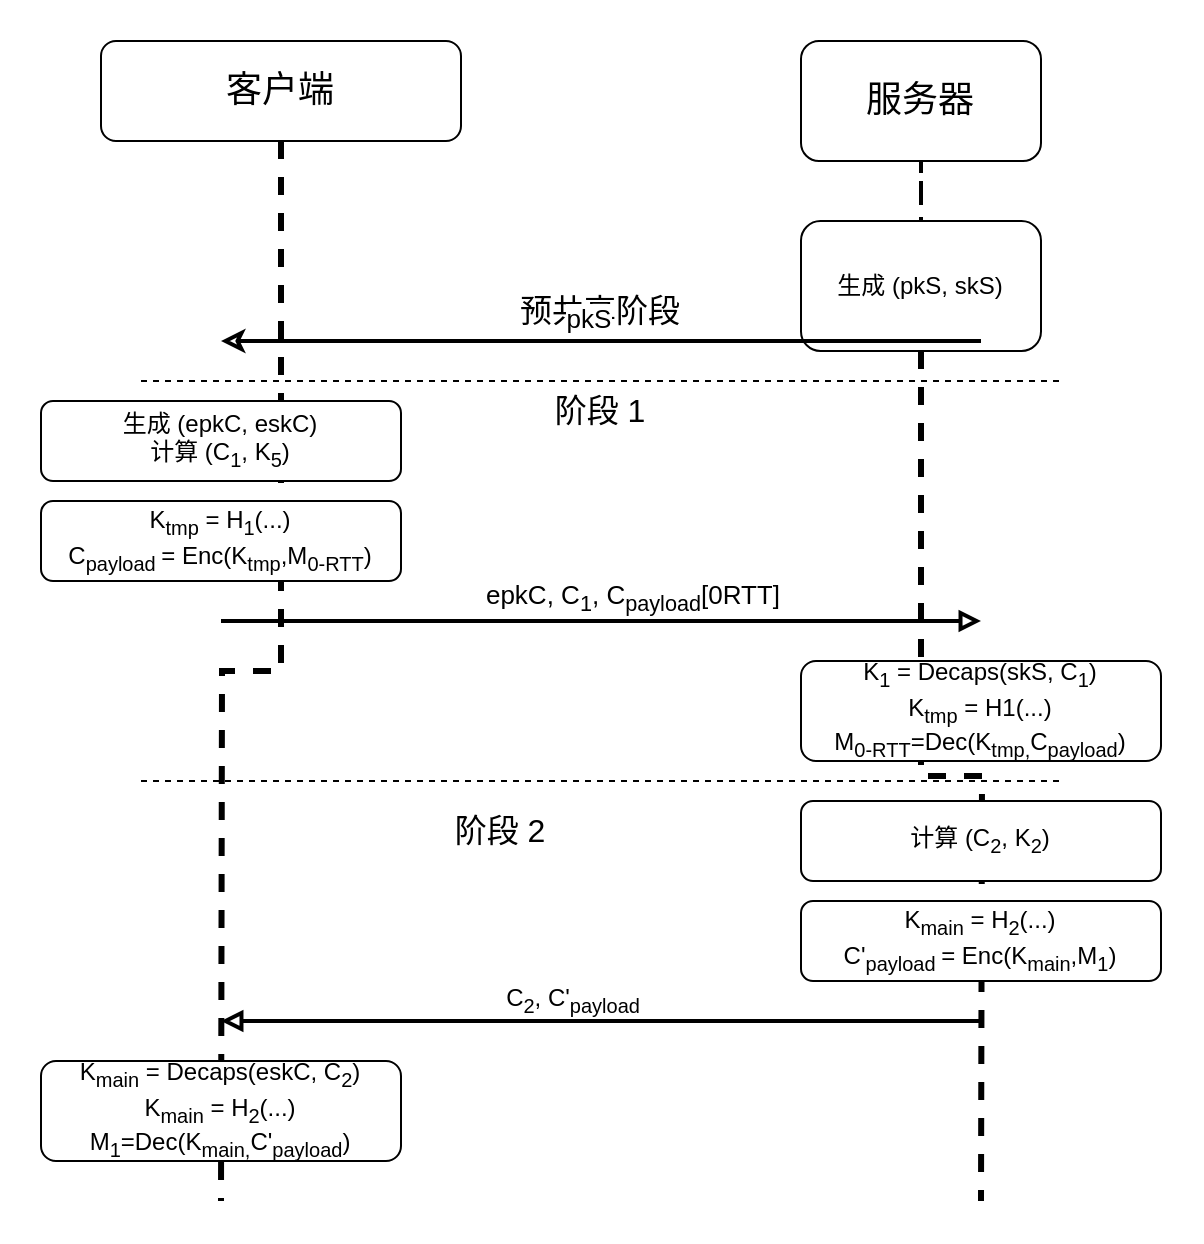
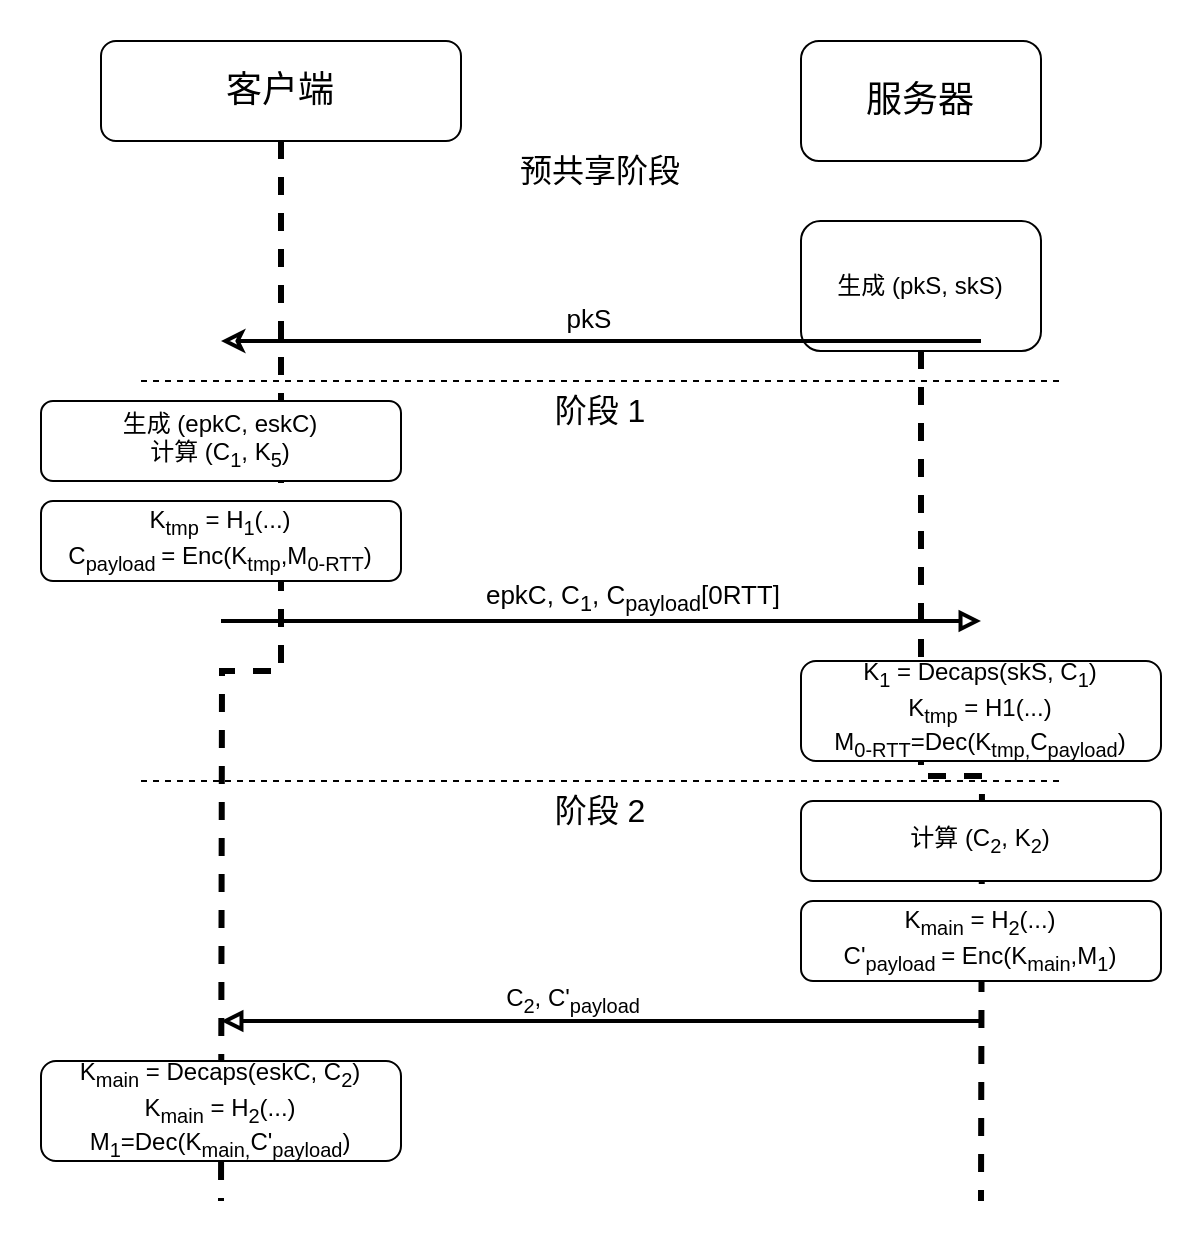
  <mxCell id="0" />
  <mxCell id="1" parent="0" />
  <mxCell id="2" style="edgeStyle=orthogonalEdgeStyle;rounded=0;orthogonalLoop=1;jettySize=auto;html=1;dashed=1;endArrow=none;startFill=0;strokeWidth=3;" parent="1" source="3" edge="1"><mxGeometry relative="1" as="geometry"><mxPoint x="110" y="600" as="targetPoint" /></mxGeometry></mxCell>
  <mxCell id="3" value="&lt;font&gt;客户端&lt;/font&gt;" style="rounded=1;whiteSpace=wrap;html=1;fontSize=18;" parent="1" vertex="1"><mxGeometry x="50" y="20" width="180" height="50" as="geometry" /></mxCell>
  <mxCell id="4" value="&lt;font&gt;服务器&lt;/font&gt;" style="rounded=1;whiteSpace=wrap;html=1;fontSize=18;" parent="1" vertex="1"><mxGeometry x="400" y="20" width="120" height="60" as="geometry" /></mxCell>
- <mxCell id="5" value="预共享阶段" style="text;html=1;align=center;verticalAlign=middle;whiteSpace=wrap;rounded=0;fontSize=16;" parent="1" vertex="1"><mxGeometry x="240" y="140" width="120" height="30" as="geometry" /></mxCell>
- <mxCell id="6" value="" style="edgeStyle=orthogonalEdgeStyle;rounded=0;orthogonalLoop=1;jettySize=auto;html=1;strokeWidth=2;endArrow=none;startFill=0;dashed=1;" parent="1" source="4" target="7" edge="1"><mxGeometry relative="1" as="geometry"><mxPoint x="490" y="600" as="targetPoint" /><mxPoint x="490" y="80" as="sourcePoint" /></mxGeometry></mxCell>
+ <mxCell id="5" value="预共享阶段" style="text;html=1;align=center;verticalAlign=middle;whiteSpace=wrap;rounded=0;fontSize=16;" parent="1" vertex="1"><mxGeometry x="240" y="70" width="120" height="30" as="geometry" /></mxCell>
  <mxCell id="7" value="生成&amp;nbsp;&lt;span style=&quot;background-color: transparent; color: light-dark(rgb(0, 0, 0), rgb(255, 255, 255));&quot;&gt;(pkS, skS)&lt;/span&gt;" style="rounded=1;whiteSpace=wrap;html=1;" parent="1" vertex="1"><mxGeometry x="400" y="110" width="120" height="65" as="geometry" /></mxCell>
  <mxCell id="8" value="" style="endArrow=none;dashed=1;html=1;rounded=0;" parent="1" edge="1"><mxGeometry width="50" height="50" relative="1" as="geometry"><mxPoint x="70" y="190" as="sourcePoint" /><mxPoint x="530" y="190" as="targetPoint" /></mxGeometry></mxCell>
  <mxCell id="9" value="" style="endArrow=none;startArrow=classic;html=1;rounded=0;startFill=0;strokeWidth=2;" parent="1" edge="1"><mxGeometry width="50" height="50" relative="1" as="geometry"><mxPoint x="110" y="170" as="sourcePoint" /><mxPoint x="490" y="170" as="targetPoint" /><Array as="points"><mxPoint x="300" y="170" /></Array></mxGeometry></mxCell>
  <mxCell id="10" value="pkS" style="edgeLabel;html=1;align=center;verticalAlign=bottom;resizable=0;points=[];labelPosition=center;verticalLabelPosition=top;fontSize=13;" parent="9" vertex="1" connectable="0"><mxGeometry x="-0.036" y="1" relative="1" as="geometry"><mxPoint as="offset" /></mxGeometry></mxCell>
  <mxCell id="11" value="阶段 1" style="text;html=1;align=center;verticalAlign=middle;whiteSpace=wrap;rounded=0;fontSize=16;" parent="1" vertex="1"><mxGeometry x="240" y="190" width="120" height="30" as="geometry" /></mxCell>
  <mxCell id="12" value="生成&amp;nbsp;&lt;span style=&quot;background-color: transparent; color: light-dark(rgb(0, 0, 0), rgb(255, 255, 255));&quot;&gt;(epkC, eskC)&lt;/span&gt;&lt;div&gt;计算&amp;nbsp;&lt;span style=&quot;background-color: transparent; color: light-dark(rgb(0, 0, 0), rgb(255, 255, 255));&quot;&gt;(C&lt;sub&gt;1&lt;/sub&gt;, K&lt;sub&gt;5&lt;/sub&gt;)&lt;/span&gt;&lt;/div&gt;" style="rounded=1;whiteSpace=wrap;html=1;" parent="1" vertex="1"><mxGeometry x="20" y="200" width="180" height="40" as="geometry" /></mxCell>
  <mxCell id="13" value="&lt;font&gt;K&lt;sub&gt;tmp&lt;/sub&gt; = H&lt;sub&gt;1&lt;/sub&gt;(...)&lt;/font&gt;&lt;div&gt;&lt;font&gt;C&lt;sub&gt;payload &lt;/sub&gt;= Enc(K&lt;sub&gt;tmp&lt;/sub&gt;,M&lt;sub&gt;0-RTT&lt;/sub&gt;)&lt;/font&gt;&lt;/div&gt;" style="rounded=1;whiteSpace=wrap;html=1;" parent="1" vertex="1"><mxGeometry x="20" y="250" width="180" height="40" as="geometry" /></mxCell>
  <mxCell id="14" value="" style="endArrow=block;startArrow=none;html=1;rounded=0;endFill=0;startFill=0;exitX=0.5;exitY=1;exitDx=0;exitDy=0;verticalAlign=bottom;strokeWidth=2;" parent="1" edge="1"><mxGeometry width="50" height="50" relative="1" as="geometry"><mxPoint x="110" y="310" as="sourcePoint" /><mxPoint x="490" y="310" as="targetPoint" /><Array as="points"><mxPoint x="300" y="310" /></Array></mxGeometry></mxCell>
  <mxCell id="15" value="epkC, C&lt;sub&gt;1&lt;/sub&gt;, C&lt;sub&gt;payload&lt;/sub&gt;[0RTT&lt;span style=&quot;background-color: light-dark(#ffffff, var(--ge-dark-color, #121212)); color: light-dark(rgb(0, 0, 0), rgb(255, 255, 255));&quot;&gt;]&lt;/span&gt;" style="edgeLabel;html=1;align=center;verticalAlign=bottom;resizable=0;points=[];labelPosition=center;verticalLabelPosition=top;fontSize=13;" parent="14" vertex="1" connectable="0"><mxGeometry x="0.079" relative="1" as="geometry"><mxPoint as="offset" /></mxGeometry></mxCell>
  <mxCell id="16" value="" style="edgeStyle=orthogonalEdgeStyle;rounded=0;orthogonalLoop=1;jettySize=auto;html=1;strokeWidth=3;endArrow=none;startFill=0;dashed=1;" parent="1" source="7" edge="1"><mxGeometry relative="1" as="geometry"><mxPoint x="490" y="600" as="targetPoint" /><mxPoint x="490" y="160" as="sourcePoint" /></mxGeometry></mxCell>
  <mxCell id="17" value="&lt;font&gt;K&lt;sub&gt;1&lt;/sub&gt;&amp;nbsp;= Decaps(skS, C&lt;sub&gt;1&lt;/sub&gt;)&lt;/font&gt;&lt;div&gt;K&lt;sub&gt;tmp&lt;/sub&gt;&amp;nbsp;= H1(...)&lt;br&gt;&lt;div&gt;&lt;font&gt;M&lt;sub&gt;0-RTT&lt;/sub&gt;=&lt;font&gt;Dec(K&lt;sub&gt;tmp,&lt;/sub&gt;C&lt;sub style=&quot;&quot;&gt;payload&lt;/sub&gt;)&lt;/font&gt;&lt;/font&gt;&lt;/div&gt;&lt;/div&gt;" style="rounded=1;whiteSpace=wrap;html=1;" parent="1" vertex="1"><mxGeometry x="400" y="330" width="180" height="50" as="geometry" /></mxCell>
  <mxCell id="18" value="" style="endArrow=none;dashed=1;html=1;rounded=0;" parent="1" edge="1"><mxGeometry width="50" height="50" relative="1" as="geometry"><mxPoint x="70" y="390" as="sourcePoint" /><mxPoint x="530" y="390" as="targetPoint" /></mxGeometry></mxCell>
- <mxCell id="19" value="阶段 2" style="text;html=1;align=center;verticalAlign=middle;whiteSpace=wrap;rounded=0;fontSize=16;" parent="1" vertex="1"><mxGeometry x="190" y="400" width="120" height="30" as="geometry" /></mxCell>
+ <mxCell id="19" value="阶段 2" style="text;html=1;align=center;verticalAlign=middle;whiteSpace=wrap;rounded=0;fontSize=16;" parent="1" vertex="1"><mxGeometry x="240" y="390" width="120" height="30" as="geometry" /></mxCell>
  <mxCell id="20" value="&lt;div&gt;&lt;font&gt;计算&amp;nbsp;&lt;span style=&quot;background-color: transparent; color: light-dark(rgb(0, 0, 0), rgb(255, 255, 255));&quot;&gt;(C&lt;sub&gt;2&lt;/sub&gt;, K&lt;sub&gt;2&lt;/sub&gt;)&lt;/span&gt;&lt;/font&gt;&lt;/div&gt;" style="rounded=1;whiteSpace=wrap;html=1;" parent="1" vertex="1"><mxGeometry x="400" y="400" width="180" height="40" as="geometry" /></mxCell>
  <mxCell id="21" value="" style="endArrow=block;startArrow=none;html=1;rounded=0;endFill=0;startFill=0;labelPosition=center;verticalLabelPosition=top;align=center;verticalAlign=bottom;strokeWidth=2;" parent="1" edge="1"><mxGeometry width="50" height="50" relative="1" as="geometry"><mxPoint x="490" y="510" as="sourcePoint" /><mxPoint x="110" y="510" as="targetPoint" /></mxGeometry></mxCell>
  <mxCell id="22" value="&lt;font style=&quot;font-size: 12px;&quot;&gt;C&lt;sub&gt;2&lt;/sub&gt;, C'&lt;sub&gt;payload&lt;/sub&gt;&lt;/font&gt;" style="edgeLabel;html=1;align=center;verticalAlign=bottom;resizable=0;points=[];labelPosition=center;verticalLabelPosition=top;fontSize=13;" parent="21" vertex="1" connectable="0"><mxGeometry x="0.079" relative="1" as="geometry"><mxPoint as="offset" /></mxGeometry></mxCell>
  <mxCell id="23" value="&lt;font&gt;K&lt;sub&gt;main&lt;/sub&gt;&amp;nbsp;= Decaps(eskC, C&lt;sub&gt;2&lt;/sub&gt;)&lt;/font&gt;&lt;div&gt;&lt;font&gt;K&lt;sub&gt;main&lt;/sub&gt;&amp;nbsp;= H&lt;sub&gt;2&lt;/sub&gt;(...)&lt;br&gt;&lt;/font&gt;&lt;div&gt;&lt;font&gt;&lt;font&gt;M&lt;sub&gt;1&lt;/sub&gt;=&lt;/font&gt;&lt;font&gt;&lt;font&gt;Dec(K&lt;sub&gt;main,&lt;/sub&gt;C'&lt;sub style=&quot;&quot;&gt;payload&lt;/sub&gt;)&lt;/font&gt;&lt;br&gt;&lt;/font&gt;&lt;/font&gt;&lt;/div&gt;&lt;/div&gt;" style="rounded=1;whiteSpace=wrap;html=1;" parent="1" vertex="1"><mxGeometry x="20" y="530" width="180" height="50" as="geometry" /></mxCell>
  <mxCell id="24" value="" style="edgeStyle=orthogonalEdgeStyle;rounded=0;orthogonalLoop=1;jettySize=auto;html=1;strokeWidth=2;endArrow=none;startFill=0;dashed=1;" parent="1" target="25" edge="1"><mxGeometry relative="1" as="geometry"><mxPoint x="490" y="610" as="targetPoint" /><mxPoint x="490" y="450" as="sourcePoint" /></mxGeometry></mxCell>
  <mxCell id="25" value="&lt;font&gt;K&lt;sub&gt;main&lt;/sub&gt;&amp;nbsp;= H&lt;sub&gt;2&lt;/sub&gt;(...)&lt;/font&gt;&lt;div&gt;&lt;font&gt;C'&lt;sub&gt;payload &lt;/sub&gt;= Enc(K&lt;sub&gt;main&lt;/sub&gt;,M&lt;sub&gt;1&lt;/sub&gt;)&lt;/font&gt;&lt;/div&gt;" style="rounded=1;whiteSpace=wrap;html=1;" parent="1" vertex="1"><mxGeometry x="400" y="450" width="180" height="40" as="geometry" /></mxCell>
